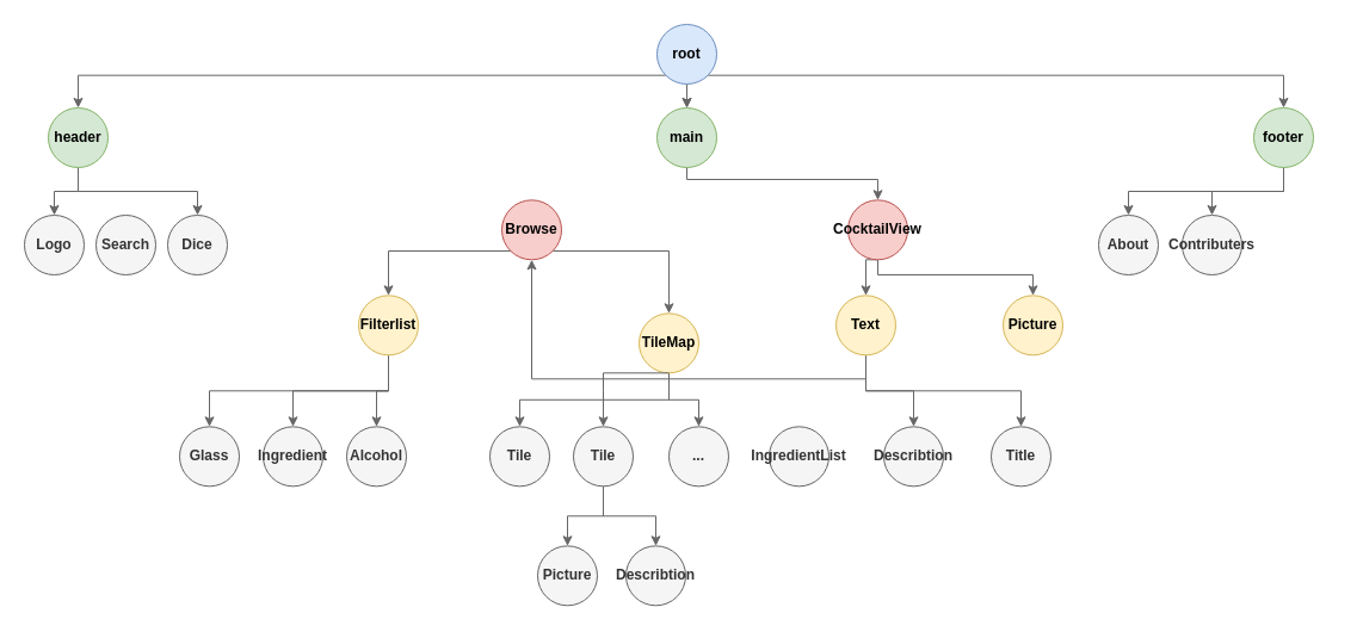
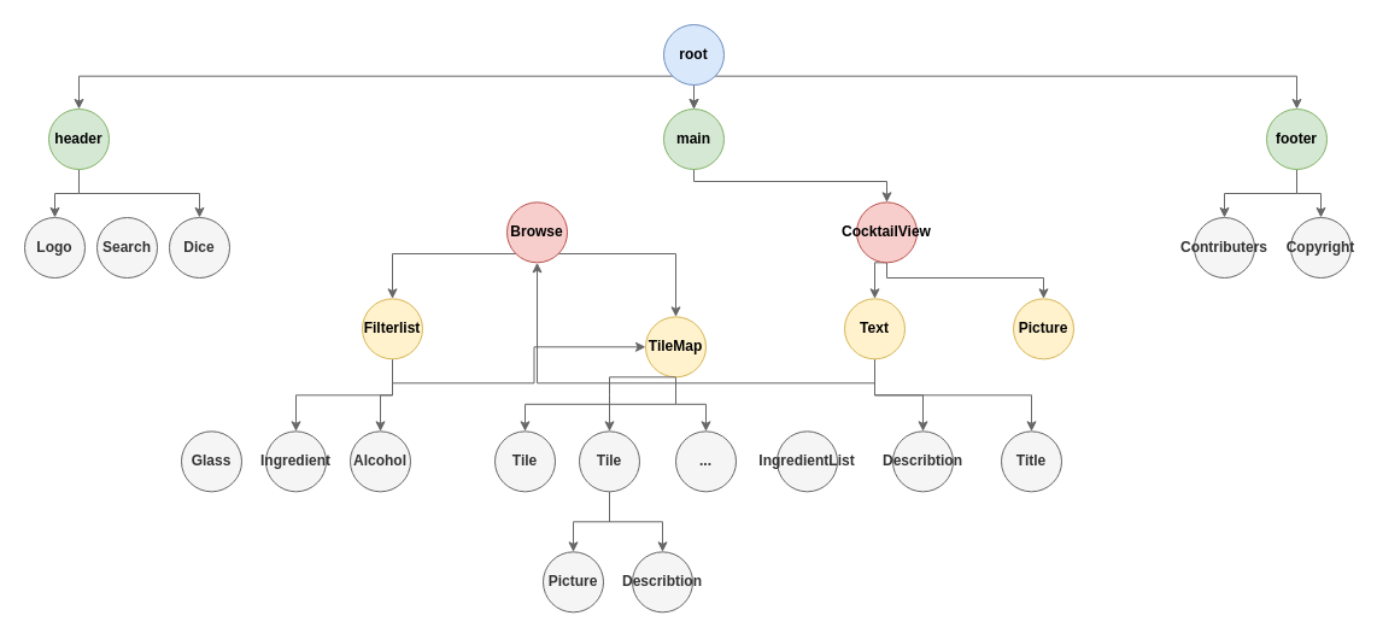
  <mxCell id="0" />
  <mxCell id="1" parent="0" />
  <mxCell id="2" style="edgeStyle=orthogonalEdgeStyle;rounded=0;orthogonalLoop=1;jettySize=auto;html=1;exitX=0.5;exitY=1;exitDx=0;exitDy=0;entryX=0.5;entryY=0;entryDx=0;entryDy=0;fillColor=#f5f5f5;strokeColor=#666666;fontSize=12;fontStyle=1" parent="1" source="6" target="15" edge="1"><mxGeometry relative="1" as="geometry" /></mxCell>
  <mxCell id="3" style="edgeStyle=orthogonalEdgeStyle;rounded=0;orthogonalLoop=1;jettySize=auto;html=1;exitX=0.5;exitY=1;exitDx=0;exitDy=0;entryX=0.5;entryY=0;entryDx=0;entryDy=0;fillColor=#f5f5f5;strokeColor=#666666;fontSize=12;fontStyle=1" parent="1" source="6" target="15" edge="1"><mxGeometry relative="1" as="geometry" /></mxCell>
  <mxCell id="4" style="edgeStyle=orthogonalEdgeStyle;rounded=0;orthogonalLoop=1;jettySize=auto;html=1;exitX=1;exitY=1;exitDx=0;exitDy=0;entryX=0.5;entryY=0;entryDx=0;entryDy=0;fillColor=#f5f5f5;strokeColor=#666666;fontSize=12;fontStyle=1" parent="1" source="6" target="13" edge="1"><mxGeometry relative="1" as="geometry" /></mxCell>
  <mxCell id="5" style="edgeStyle=orthogonalEdgeStyle;rounded=0;orthogonalLoop=1;jettySize=auto;html=1;exitX=0;exitY=1;exitDx=0;exitDy=0;entryX=0.5;entryY=0;entryDx=0;entryDy=0;fillColor=#f5f5f5;strokeColor=#666666;fontSize=12;fontStyle=1" parent="1" source="6" target="9" edge="1"><mxGeometry relative="1" as="geometry" /></mxCell>
  <mxCell id="6" value="root" style="ellipse;whiteSpace=wrap;html=1;fillColor=#dae8fc;strokeColor=#6c8ebf;fontSize=12;fontStyle=1" parent="1" vertex="1"><mxGeometry x="550" y="20" width="50" height="50" as="geometry" /></mxCell>
  <mxCell id="7" style="edgeStyle=orthogonalEdgeStyle;rounded=0;orthogonalLoop=1;jettySize=auto;html=1;exitX=0.5;exitY=1;exitDx=0;exitDy=0;entryX=0.5;entryY=0;entryDx=0;entryDy=0;fillColor=#f5f5f5;strokeColor=#666666;fontSize=12;fontStyle=1" parent="1" source="9" target="29" edge="1"><mxGeometry relative="1" as="geometry" /></mxCell>
  <mxCell id="8" style="edgeStyle=orthogonalEdgeStyle;rounded=0;orthogonalLoop=1;jettySize=auto;html=1;exitX=0.5;exitY=1;exitDx=0;exitDy=0;entryX=0.5;entryY=0;entryDx=0;entryDy=0;fillColor=#f5f5f5;strokeColor=#666666;fontSize=12;fontStyle=1" parent="1" source="9" target="31" edge="1"><mxGeometry relative="1" as="geometry"><Array as="points"><mxPoint x="65" y="160" /><mxPoint x="165" y="160" /></Array></mxGeometry></mxCell>
  <mxCell id="9" value="header" style="ellipse;whiteSpace=wrap;html=1;fillColor=#d5e8d4;strokeColor=#82b366;fontSize=12;fontStyle=1" parent="1" vertex="1"><mxGeometry x="40" y="90" width="50" height="50" as="geometry" /></mxCell>
+ <mxCell id="10" style="edgeStyle=orthogonalEdgeStyle;rounded=0;orthogonalLoop=1;jettySize=auto;html=1;exitX=0.5;exitY=1;exitDx=0;exitDy=0;entryX=0.5;entryY=0;entryDx=0;entryDy=0;fillColor=#f5f5f5;strokeColor=#666666;fontSize=12;fontStyle=1" parent="1" source="13" target="45" edge="1"><mxGeometry relative="1" as="geometry" /></mxCell>
  <mxCell id="11" style="edgeStyle=orthogonalEdgeStyle;rounded=0;orthogonalLoop=1;jettySize=auto;html=1;exitX=0.5;exitY=1;exitDx=0;exitDy=0;entryX=0.5;entryY=0;entryDx=0;entryDy=0;fillColor=#f5f5f5;strokeColor=#666666;fontSize=12;fontStyle=1" parent="1" source="13" target="46" edge="1"><mxGeometry relative="1" as="geometry" /></mxCell>
- <mxCell id="12" style="edgeStyle=orthogonalEdgeStyle;rounded=0;orthogonalLoop=1;jettySize=auto;html=1;exitX=0.5;exitY=1;exitDx=0;exitDy=0;entryX=0.5;entryY=0;entryDx=0;entryDy=0;fillColor=#f5f5f5;strokeColor=#666666;fontSize=12;fontStyle=1" parent="1" source="13" target="47" edge="1"><mxGeometry relative="1" as="geometry" /></mxCell>
  <mxCell id="13" value="footer" style="ellipse;whiteSpace=wrap;html=1;fillColor=#d5e8d4;strokeColor=#82b366;fontSize=12;fontStyle=1" parent="1" vertex="1"><mxGeometry x="1050" y="90" width="50" height="50" as="geometry" /></mxCell>
  <mxCell id="14" style="edgeStyle=orthogonalEdgeStyle;rounded=0;orthogonalLoop=1;jettySize=auto;html=1;exitX=0.5;exitY=1;exitDx=0;exitDy=0;entryX=0.5;entryY=0;entryDx=0;entryDy=0;fillColor=#f5f5f5;strokeColor=#666666;fontSize=12;fontStyle=1" parent="1" source="15" target="25" edge="1"><mxGeometry relative="1" as="geometry"><Array as="points"><mxPoint x="575" y="150" /><mxPoint x="735" y="150" /></Array></mxGeometry></mxCell>
  <mxCell id="15" value="main" style="ellipse;whiteSpace=wrap;html=1;fillColor=#d5e8d4;strokeColor=#82b366;fontSize=12;fontStyle=1" parent="1" vertex="1"><mxGeometry x="550" y="90" width="50" height="50" as="geometry" /></mxCell>
  <mxCell id="16" style="edgeStyle=orthogonalEdgeStyle;rounded=0;orthogonalLoop=1;jettySize=auto;html=1;exitX=0.5;exitY=1;exitDx=0;exitDy=0;entryX=0.5;entryY=0;entryDx=0;entryDy=0;fillColor=#f5f5f5;strokeColor=#666666;fontSize=12;fontStyle=1" parent="1" source="19" target="41" edge="1"><mxGeometry relative="1" as="geometry" /></mxCell>
  <mxCell id="17" style="edgeStyle=orthogonalEdgeStyle;rounded=0;orthogonalLoop=1;jettySize=auto;html=1;exitX=0.5;exitY=1;exitDx=0;exitDy=0;entryX=0.5;entryY=0;entryDx=0;entryDy=0;fillColor=#f5f5f5;strokeColor=#666666;fontSize=12;fontStyle=1" parent="1" source="19" target="42" edge="1"><mxGeometry relative="1" as="geometry" /></mxCell>
- <mxCell id="18" style="edgeStyle=orthogonalEdgeStyle;rounded=0;orthogonalLoop=1;jettySize=auto;html=1;exitX=0.5;exitY=1;exitDx=0;exitDy=0;entryX=0.5;entryY=0;entryDx=0;entryDy=0;fillColor=#f5f5f5;strokeColor=#666666;fontSize=12;fontStyle=1" parent="1" source="19" target="48" edge="1"><mxGeometry relative="1" as="geometry" /></mxCell>
+ <mxCell id="18" style="edgeStyle=orthogonalEdgeStyle;rounded=0;orthogonalLoop=1;jettySize=auto;html=1;exitX=0.5;exitY=1;exitDx=0;exitDy=0;fillColor=#f5f5f5;strokeColor=#666666;fontSize=12;fontStyle=1;" parent="1" source="19" target="22" edge="1"><mxGeometry relative="1" as="geometry" /></mxCell>
  <mxCell id="19" value="Filterlist" style="ellipse;whiteSpace=wrap;html=1;fillColor=#fff2cc;strokeColor=#d6b656;fontSize=12;fontStyle=1" parent="1" vertex="1"><mxGeometry x="300" y="247.33" width="50" height="50" as="geometry" /></mxCell>
  <mxCell id="20" style="edgeStyle=orthogonalEdgeStyle;rounded=0;orthogonalLoop=1;jettySize=auto;html=1;exitX=0.5;exitY=1;exitDx=0;exitDy=0;entryX=0.5;entryY=0;entryDx=0;entryDy=0;fillColor=#f5f5f5;strokeColor=#666666;fontSize=12;fontStyle=1" parent="1" source="22" target="36" edge="1"><mxGeometry relative="1" as="geometry"><mxPoint x="585" y="357.33" as="targetPoint" /></mxGeometry></mxCell>
  <mxCell id="21" style="edgeStyle=orthogonalEdgeStyle;rounded=0;orthogonalLoop=1;jettySize=auto;html=1;exitX=0.5;exitY=1;exitDx=0;exitDy=0;entryX=0.5;entryY=0;entryDx=0;entryDy=0;fillColor=#f5f5f5;strokeColor=#666666;fontSize=12;fontStyle=1" parent="1" source="22" target="37" edge="1"><mxGeometry relative="1" as="geometry" /></mxCell>
  <mxCell id="22" value="TileMap" style="ellipse;whiteSpace=wrap;html=1;fillColor=#fff2cc;strokeColor=#d6b656;fontSize=12;fontStyle=1" parent="1" vertex="1"><mxGeometry x="535" y="262.33" width="50" height="50" as="geometry" /></mxCell>
  <mxCell id="23" style="edgeStyle=orthogonalEdgeStyle;rounded=0;orthogonalLoop=1;jettySize=auto;html=1;exitX=0.5;exitY=1;exitDx=0;exitDy=0;entryX=0.5;entryY=0;entryDx=0;entryDy=0;fillColor=#f5f5f5;strokeColor=#666666;fontSize=12;fontStyle=1" parent="1" source="25" target="32" edge="1"><mxGeometry relative="1" as="geometry"><Array as="points"><mxPoint x="735" y="230" /><mxPoint x="865" y="230" /></Array></mxGeometry></mxCell>
  <mxCell id="24" style="edgeStyle=orthogonalEdgeStyle;rounded=0;orthogonalLoop=1;jettySize=auto;html=1;exitX=0.5;exitY=1;exitDx=0;exitDy=0;entryX=0.5;entryY=0;entryDx=0;entryDy=0;fillColor=#f5f5f5;strokeColor=#666666;fontSize=12;fontStyle=1" parent="1" source="25" target="53" edge="1"><mxGeometry relative="1" as="geometry" /></mxCell>
  <mxCell id="25" value="CocktailView" style="ellipse;whiteSpace=wrap;html=1;fillColor=#f8cecc;strokeColor=#b85450;fontSize=12;fontStyle=1" parent="1" vertex="1"><mxGeometry x="710" y="167.33" width="50" height="50" as="geometry" /></mxCell>
  <mxCell id="26" style="edgeStyle=orthogonalEdgeStyle;rounded=0;orthogonalLoop=1;jettySize=auto;html=1;exitX=0;exitY=1;exitDx=0;exitDy=0;entryX=0.5;entryY=0;entryDx=0;entryDy=0;fillColor=#f5f5f5;strokeColor=#666666;fontSize=12;fontStyle=1" parent="1" source="28" target="19" edge="1"><mxGeometry relative="1" as="geometry" /></mxCell>
  <mxCell id="27" style="edgeStyle=orthogonalEdgeStyle;rounded=0;orthogonalLoop=1;jettySize=auto;html=1;exitX=1;exitY=1;exitDx=0;exitDy=0;entryX=0.5;entryY=0;entryDx=0;entryDy=0;fillColor=#f5f5f5;strokeColor=#666666;fontSize=12;fontStyle=1" parent="1" source="28" target="22" edge="1"><mxGeometry relative="1" as="geometry" /></mxCell>
  <mxCell id="28" value="Browse" style="ellipse;whiteSpace=wrap;html=1;fillColor=#f8cecc;strokeColor=#b85450;fontSize=12;fontStyle=1" parent="1" vertex="1"><mxGeometry x="420" y="167.33" width="50" height="50" as="geometry" /></mxCell>
  <mxCell id="29" value="Logo" style="ellipse;whiteSpace=wrap;html=1;fillColor=#f5f5f5;strokeColor=#666666;fontColor=#333333;fontSize=12;fontStyle=1" parent="1" vertex="1"><mxGeometry x="20" y="180" width="50" height="50" as="geometry" /></mxCell>
  <mxCell id="30" value="Search" style="ellipse;whiteSpace=wrap;html=1;fillColor=#f5f5f5;strokeColor=#666666;fontColor=#333333;fontSize=12;fontStyle=1" parent="1" vertex="1"><mxGeometry x="80" y="180" width="50" height="50" as="geometry" /></mxCell>
  <mxCell id="31" value="Dice" style="ellipse;whiteSpace=wrap;html=1;fillColor=#f5f5f5;strokeColor=#666666;fontColor=#333333;fontSize=12;fontStyle=1" parent="1" vertex="1"><mxGeometry x="140" y="180" width="50" height="50" as="geometry" /></mxCell>
  <mxCell id="32" value="Picture" style="ellipse;whiteSpace=wrap;html=1;fillColor=#fff2cc;strokeColor=#d6b656;fontSize=12;fontStyle=1" parent="1" vertex="1"><mxGeometry x="840" y="247.33" width="50" height="50" as="geometry" /></mxCell>
  <mxCell id="33" style="edgeStyle=orthogonalEdgeStyle;rounded=0;orthogonalLoop=1;jettySize=auto;html=1;exitX=0.5;exitY=1;exitDx=0;exitDy=0;entryX=0.5;entryY=0;entryDx=0;entryDy=0;fillColor=#f5f5f5;strokeColor=#666666;fontSize=12;fontStyle=1" parent="1" source="35" target="39" edge="1"><mxGeometry relative="1" as="geometry" /></mxCell>
  <mxCell id="34" style="edgeStyle=orthogonalEdgeStyle;rounded=0;orthogonalLoop=1;jettySize=auto;html=1;exitX=0.5;exitY=1;exitDx=0;exitDy=0;entryX=0.5;entryY=0;entryDx=0;entryDy=0;fillColor=#f5f5f5;strokeColor=#666666;fontSize=12;fontStyle=1" parent="1" source="35" target="40" edge="1"><mxGeometry relative="1" as="geometry" /></mxCell>
  <mxCell id="35" value="Tile" style="ellipse;whiteSpace=wrap;html=1;fillColor=#f5f5f5;strokeColor=#666666;fontColor=#333333;fontSize=12;fontStyle=1" parent="1" vertex="1"><mxGeometry x="480" y="357.33" width="50" height="50" as="geometry" /></mxCell>
  <mxCell id="36" value="..." style="ellipse;whiteSpace=wrap;html=1;fillColor=#f5f5f5;strokeColor=#666666;fontColor=#333333;fontSize=12;fontStyle=1" parent="1" vertex="1"><mxGeometry x="560" y="357.33" width="50" height="50" as="geometry" /></mxCell>
  <mxCell id="37" value="Tile" style="ellipse;whiteSpace=wrap;html=1;fillColor=#f5f5f5;strokeColor=#666666;fontColor=#333333;fontSize=12;fontStyle=1" parent="1" vertex="1"><mxGeometry x="410" y="357.33" width="50" height="50" as="geometry" /></mxCell>
  <mxCell id="38" style="edgeStyle=orthogonalEdgeStyle;rounded=0;orthogonalLoop=1;jettySize=auto;html=1;exitX=0.5;exitY=1;exitDx=0;exitDy=0;entryX=0.5;entryY=0;entryDx=0;entryDy=0;fillColor=#f5f5f5;strokeColor=#666666;fontSize=12;fontStyle=1" parent="1" source="22" target="35" edge="1"><mxGeometry relative="1" as="geometry"><mxPoint x="505" y="297.33" as="sourcePoint" /><mxPoint x="505" y="357.33" as="targetPoint" /><Array as="points"><mxPoint x="505" y="327.33" /><mxPoint x="505" y="327.33" /></Array></mxGeometry></mxCell>
  <mxCell id="39" value="Picture" style="ellipse;whiteSpace=wrap;html=1;fillColor=#f5f5f5;strokeColor=#666666;fontColor=#333333;fontSize=12;fontStyle=1" parent="1" vertex="1"><mxGeometry x="450" y="457.33" width="50" height="50" as="geometry" /></mxCell>
  <mxCell id="40" value="Describtion" style="ellipse;whiteSpace=wrap;html=1;fillColor=#f5f5f5;strokeColor=#666666;fontColor=#333333;fontSize=12;fontStyle=1" parent="1" vertex="1"><mxGeometry x="524" y="457.33" width="50" height="50" as="geometry" /></mxCell>
  <mxCell id="41" value="Alcohol" style="ellipse;whiteSpace=wrap;html=1;fillColor=#f5f5f5;strokeColor=#666666;fontColor=#333333;fontSize=12;fontStyle=1" parent="1" vertex="1"><mxGeometry x="290" y="357.33" width="50" height="50" as="geometry" /></mxCell>
  <mxCell id="42" value="Ingredient" style="ellipse;whiteSpace=wrap;html=1;fillColor=#f5f5f5;strokeColor=#666666;fontColor=#333333;fontSize=12;fontStyle=1" parent="1" vertex="1"><mxGeometry x="220" y="357.33" width="50" height="50" as="geometry" /></mxCell>
  <mxCell id="43" value="Describtion" style="ellipse;whiteSpace=wrap;html=1;fillColor=#f5f5f5;strokeColor=#666666;fontColor=#333333;fontSize=12;fontStyle=1" parent="1" vertex="1"><mxGeometry x="740" y="357.33" width="50" height="50" as="geometry" /></mxCell>
  <mxCell id="44" value="IngredientList" style="ellipse;whiteSpace=wrap;html=1;fillColor=#f5f5f5;strokeColor=#666666;fontColor=#333333;fontSize=12;fontStyle=1" parent="1" vertex="1"><mxGeometry x="644" y="357.33" width="50" height="50" as="geometry" /></mxCell>
+ <mxCell id="45" value="Copyright" style="ellipse;whiteSpace=wrap;html=1;fillColor=#f5f5f5;strokeColor=#666666;fontColor=#333333;fontSize=12;fontStyle=1" parent="1" vertex="1"><mxGeometry x="1070" y="180" width="50" height="50" as="geometry" /></mxCell>
  <mxCell id="46" value="Contributers" style="ellipse;whiteSpace=wrap;html=1;fillColor=#f5f5f5;strokeColor=#666666;fontColor=#333333;fontSize=12;fontStyle=1" parent="1" vertex="1"><mxGeometry x="990" y="180" width="50" height="50" as="geometry" /></mxCell>
- <mxCell id="47" value="About" style="ellipse;whiteSpace=wrap;html=1;fillColor=#f5f5f5;strokeColor=#666666;fontColor=#333333;fontSize=12;fontStyle=1" parent="1" vertex="1"><mxGeometry x="920" y="180" width="50" height="50" as="geometry" /></mxCell>
  <mxCell id="48" value="Glass" style="ellipse;whiteSpace=wrap;html=1;fillColor=#f5f5f5;strokeColor=#666666;fontColor=#333333;fontSize=12;fontStyle=1" parent="1" vertex="1"><mxGeometry x="150" y="357.33" width="50" height="50" as="geometry" /></mxCell>
  <mxCell id="49" value="Title" style="ellipse;whiteSpace=wrap;html=1;fillColor=#f5f5f5;strokeColor=#666666;fontColor=#333333;fontSize=12;fontStyle=1" parent="1" vertex="1"><mxGeometry x="830" y="357.33" width="50" height="50" as="geometry" /></mxCell>
  <mxCell id="50" style="edgeStyle=orthogonalEdgeStyle;rounded=0;orthogonalLoop=1;jettySize=auto;html=1;exitX=0.5;exitY=1;exitDx=0;exitDy=0;fillColor=#f5f5f5;strokeColor=#666666;fontSize=12;fontStyle=1;" parent="1" source="53" target="28" edge="1"><mxGeometry relative="1" as="geometry" /></mxCell>
  <mxCell id="51" style="edgeStyle=orthogonalEdgeStyle;rounded=0;orthogonalLoop=1;jettySize=auto;html=1;exitX=0.5;exitY=1;exitDx=0;exitDy=0;entryX=0.5;entryY=0;entryDx=0;entryDy=0;fillColor=#f5f5f5;strokeColor=#666666;fontSize=12;fontStyle=1" parent="1" source="53" target="43" edge="1"><mxGeometry relative="1" as="geometry" /></mxCell>
  <mxCell id="52" style="edgeStyle=orthogonalEdgeStyle;rounded=0;orthogonalLoop=1;jettySize=auto;html=1;exitX=0.5;exitY=1;exitDx=0;exitDy=0;entryX=0.5;entryY=0;entryDx=0;entryDy=0;fillColor=#f5f5f5;strokeColor=#666666;fontSize=12;fontStyle=1" parent="1" source="53" target="49" edge="1"><mxGeometry relative="1" as="geometry" /></mxCell>
  <mxCell id="53" value="Text" style="ellipse;whiteSpace=wrap;html=1;fillColor=#fff2cc;strokeColor=#d6b656;fontSize=12;fontStyle=1" parent="1" vertex="1"><mxGeometry x="700" y="247.33" width="50" height="50" as="geometry" /></mxCell>
